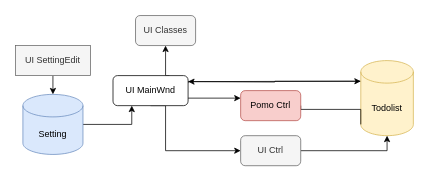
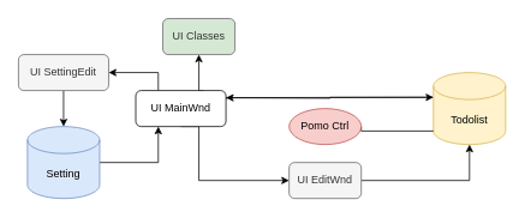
  <mxCell id="0" />
  <mxCell id="1" parent="0" />
- <mxCell id="2" value="UI Classes" style="rounded=1;whiteSpace=wrap;html=1;fillColor=#f5f5f5;strokeColor=#666666;fontColor=#333333;" vertex="1" parent="1"><mxGeometry x="180" y="20" width="80" height="40" as="geometry" /></mxCell>
+ <mxCell id="2" value="UI Classes" style="rounded=1;whiteSpace=wrap;html=1;fillColor=#d5e8d4;strokeColor=#666666;fontColor=#333333;" vertex="1" parent="1"><mxGeometry x="180" y="20" width="80" height="40" as="geometry" /></mxCell>
  <mxCell id="3" style="edgeStyle=orthogonalEdgeStyle;rounded=0;orthogonalLoop=1;jettySize=auto;html=1;exitX=0.5;exitY=1;exitDx=0;exitDy=0;entryX=0;entryY=0.5;entryDx=0;entryDy=0;" edge="1" parent="1" source="8" target="12"><mxGeometry relative="1" as="geometry"><Array as="points"><mxPoint x="220" y="140" /><mxPoint x="220" y="200" /></Array></mxGeometry></mxCell>
- <mxCell id="4" style="edgeStyle=orthogonalEdgeStyle;rounded=0;orthogonalLoop=1;jettySize=auto;html=1;exitX=1;exitY=0.75;exitDx=0;exitDy=0;entryX=0;entryY=0.25;entryDx=0;entryDy=0;" edge="1" parent="1" source="8" target="14"><mxGeometry relative="1" as="geometry" /></mxCell>
  <mxCell id="5" style="edgeStyle=orthogonalEdgeStyle;rounded=0;orthogonalLoop=1;jettySize=auto;html=1;exitX=1;exitY=0.25;exitDx=0;exitDy=0;entryX=0;entryY=0;entryDx=0;entryDy=27.5;entryPerimeter=0;" edge="1" parent="1" source="8" target="10"><mxGeometry relative="1" as="geometry"><Array as="points"><mxPoint x="240" y="108" /><mxPoint x="360" y="108" /></Array></mxGeometry></mxCell>
+ <mxCell id="6" style="edgeStyle=orthogonalEdgeStyle;rounded=0;orthogonalLoop=1;jettySize=auto;html=1;exitX=0.25;exitY=0;exitDx=0;exitDy=0;entryX=1;entryY=0.5;entryDx=0;entryDy=0;" edge="1" parent="1" source="8" target="16"><mxGeometry relative="1" as="geometry" /></mxCell>
  <mxCell id="7" style="edgeStyle=orthogonalEdgeStyle;rounded=0;orthogonalLoop=1;jettySize=auto;html=1;exitX=0.75;exitY=0;exitDx=0;exitDy=0;" edge="1" parent="1" source="8"><mxGeometry relative="1" as="geometry"><mxPoint x="220" y="60" as="targetPoint" /><Array as="points"><mxPoint x="220" y="100" /></Array></mxGeometry></mxCell>
  <mxCell id="8" value="UI MainWnd" style="rounded=1;whiteSpace=wrap;html=1;" vertex="1" parent="1"><mxGeometry x="150" y="100" width="100" height="40" as="geometry" /></mxCell>
  <mxCell id="9" style="edgeStyle=orthogonalEdgeStyle;rounded=0;orthogonalLoop=1;jettySize=auto;html=1;exitX=0;exitY=0;exitDx=0;exitDy=27.5;exitPerimeter=0;" edge="1" parent="1" source="10"><mxGeometry relative="1" as="geometry"><mxPoint x="250" y="108" as="targetPoint" /></mxGeometry></mxCell>
- <mxCell id="10" value="Todolist" style="shape=cylinder3;whiteSpace=wrap;html=1;boundedLbl=1;backgroundOutline=1;size=15;fillColor=#fff2cc;strokeColor=#d6b656;" vertex="1" parent="1"><mxGeometry x="480" y="80" width="70" height="100" as="geometry" /></mxCell>
+ <mxCell id="10" value="Todolist" style="shape=cylinder3;whiteSpace=wrap;html=1;boundedLbl=1;backgroundOutline=1;size=15;fillColor=#fff2cc;strokeColor=#d6b656;" vertex="1" parent="1"><mxGeometry x="480" y="80" width="80" height="80" as="geometry" /></mxCell>
  <mxCell id="11" style="edgeStyle=orthogonalEdgeStyle;rounded=0;orthogonalLoop=1;jettySize=auto;html=1;exitX=1;exitY=0.5;exitDx=0;exitDy=0;entryX=0.5;entryY=1;entryDx=0;entryDy=0;entryPerimeter=0;" edge="1" parent="1" source="12" target="10"><mxGeometry relative="1" as="geometry" /></mxCell>
- <mxCell id="12" value="UI Ctrl" style="rounded=1;whiteSpace=wrap;html=1;fillColor=#f5f5f5;strokeColor=#666666;fontColor=#333333;" vertex="1" parent="1"><mxGeometry x="320" y="180" width="80" height="40" as="geometry" /></mxCell>
+ <mxCell id="12" value="UI EditWnd" style="rounded=1;whiteSpace=wrap;html=1;fillColor=#f5f5f5;strokeColor=#666666;fontColor=#333333;" vertex="1" parent="1"><mxGeometry x="320" y="180" width="80" height="40" as="geometry" /></mxCell>
  <mxCell id="13" style="edgeStyle=orthogonalEdgeStyle;rounded=0;orthogonalLoop=1;jettySize=auto;html=1;exitX=1;exitY=0.5;exitDx=0;exitDy=0;entryX=0;entryY=1;entryDx=0;entryDy=-15;entryPerimeter=0;endArrow=none;" edge="1" parent="1" source="14" target="10"><mxGeometry relative="1" as="geometry"><Array as="points"><mxPoint x="400" y="145" /></Array></mxGeometry></mxCell>
- <mxCell id="14" value="Pomo Ctrl" style="rounded=1;whiteSpace=wrap;html=1;fillColor=#f8cecc;strokeColor=#b85450;" vertex="1" parent="1"><mxGeometry x="320" y="120" width="80" height="40" as="geometry" /></mxCell>
+ <mxCell id="14" value="Pomo Ctrl" style="ellipse;whiteSpace=wrap;html=1;fillColor=#f8cecc;strokeColor=#b85450;" vertex="1" parent="1"><mxGeometry x="320" y="120" width="80" height="40" as="geometry" /></mxCell>
  <mxCell id="15" style="edgeStyle=orthogonalEdgeStyle;rounded=0;orthogonalLoop=1;jettySize=auto;html=1;exitX=0.5;exitY=1;exitDx=0;exitDy=0;entryX=0.5;entryY=0;entryDx=0;entryDy=0;entryPerimeter=0;" edge="1" parent="1" source="16" target="18"><mxGeometry relative="1" as="geometry" /></mxCell>
- <mxCell id="16" value="UI SettingEdit" style="whiteSpace=wrap;html=1;fillColor=#f5f5f5;strokeColor=#666666;fontColor=#333333;rounded=0;" vertex="1" parent="1"><mxGeometry x="20" y="60" width="100" height="40" as="geometry" /></mxCell>
+ <mxCell id="16" value="UI SettingEdit" style="rounded=1;whiteSpace=wrap;html=1;fillColor=#f5f5f5;strokeColor=#666666;fontColor=#333333;" vertex="1" parent="1"><mxGeometry x="20" y="60" width="100" height="40" as="geometry" /></mxCell>
  <mxCell id="17" style="edgeStyle=orthogonalEdgeStyle;rounded=0;orthogonalLoop=1;jettySize=auto;html=1;exitX=1;exitY=0.5;exitDx=0;exitDy=0;exitPerimeter=0;entryX=0.25;entryY=1;entryDx=0;entryDy=0;" edge="1" parent="1" source="18" target="8"><mxGeometry relative="1" as="geometry" /></mxCell>
- <mxCell id="18" value="Setting" style="shape=cylinder3;whiteSpace=wrap;html=1;boundedLbl=1;backgroundOutline=1;size=15;fillColor=#dae8fc;strokeColor=#6c8ebf;" vertex="1" parent="1"><mxGeometry x="30" y="125" width="80" height="80" as="geometry" /></mxCell>
+ <mxCell id="18" value="Setting" style="shape=cylinder3;whiteSpace=wrap;html=1;boundedLbl=1;backgroundOutline=1;size=15;fillColor=#dae8fc;strokeColor=#6c8ebf;" vertex="1" parent="1"><mxGeometry x="30" y="140" width="80" height="80" as="geometry" /></mxCell>
